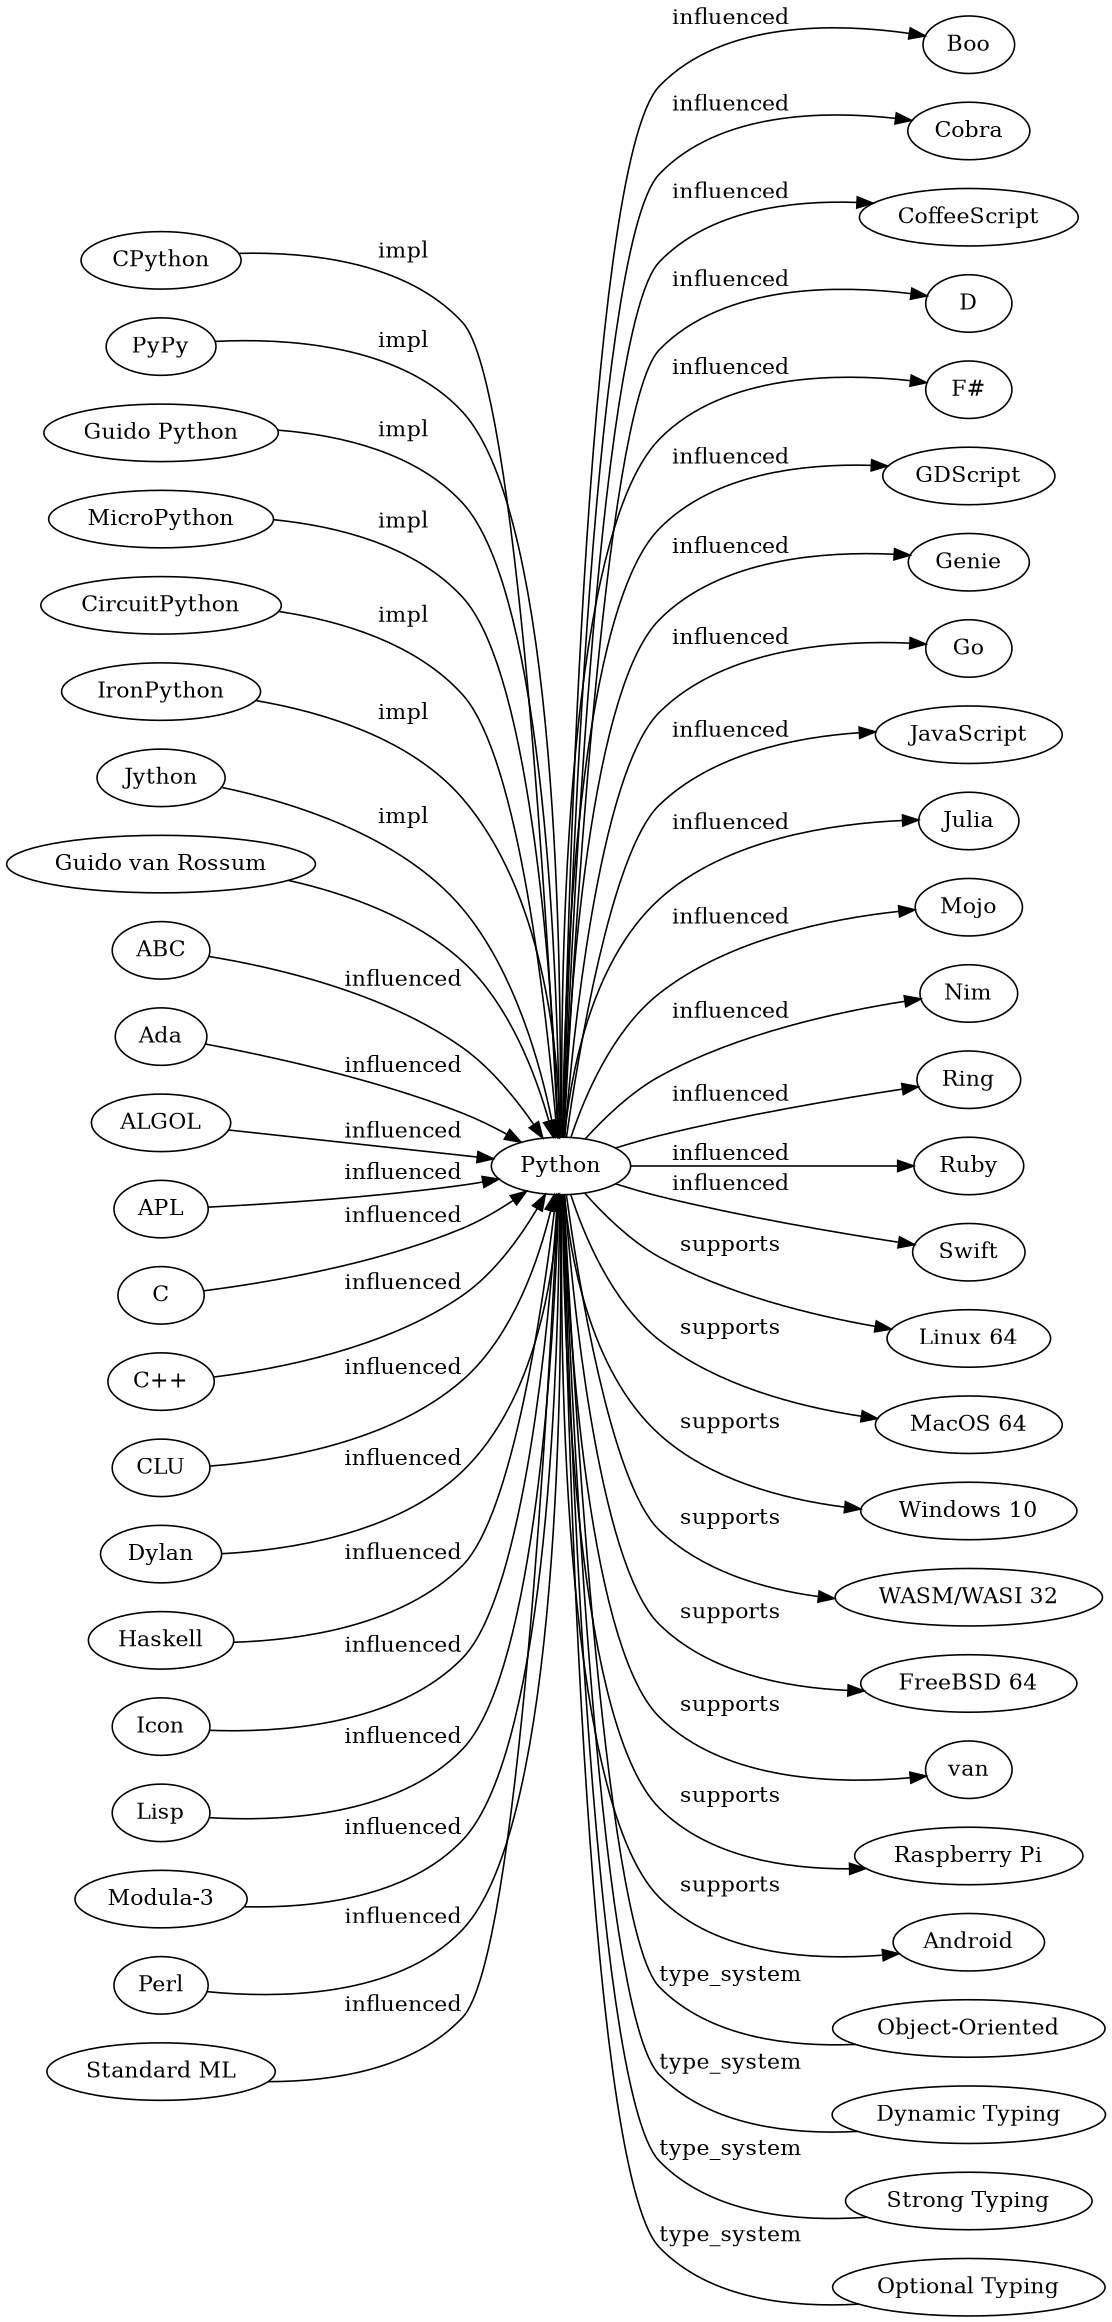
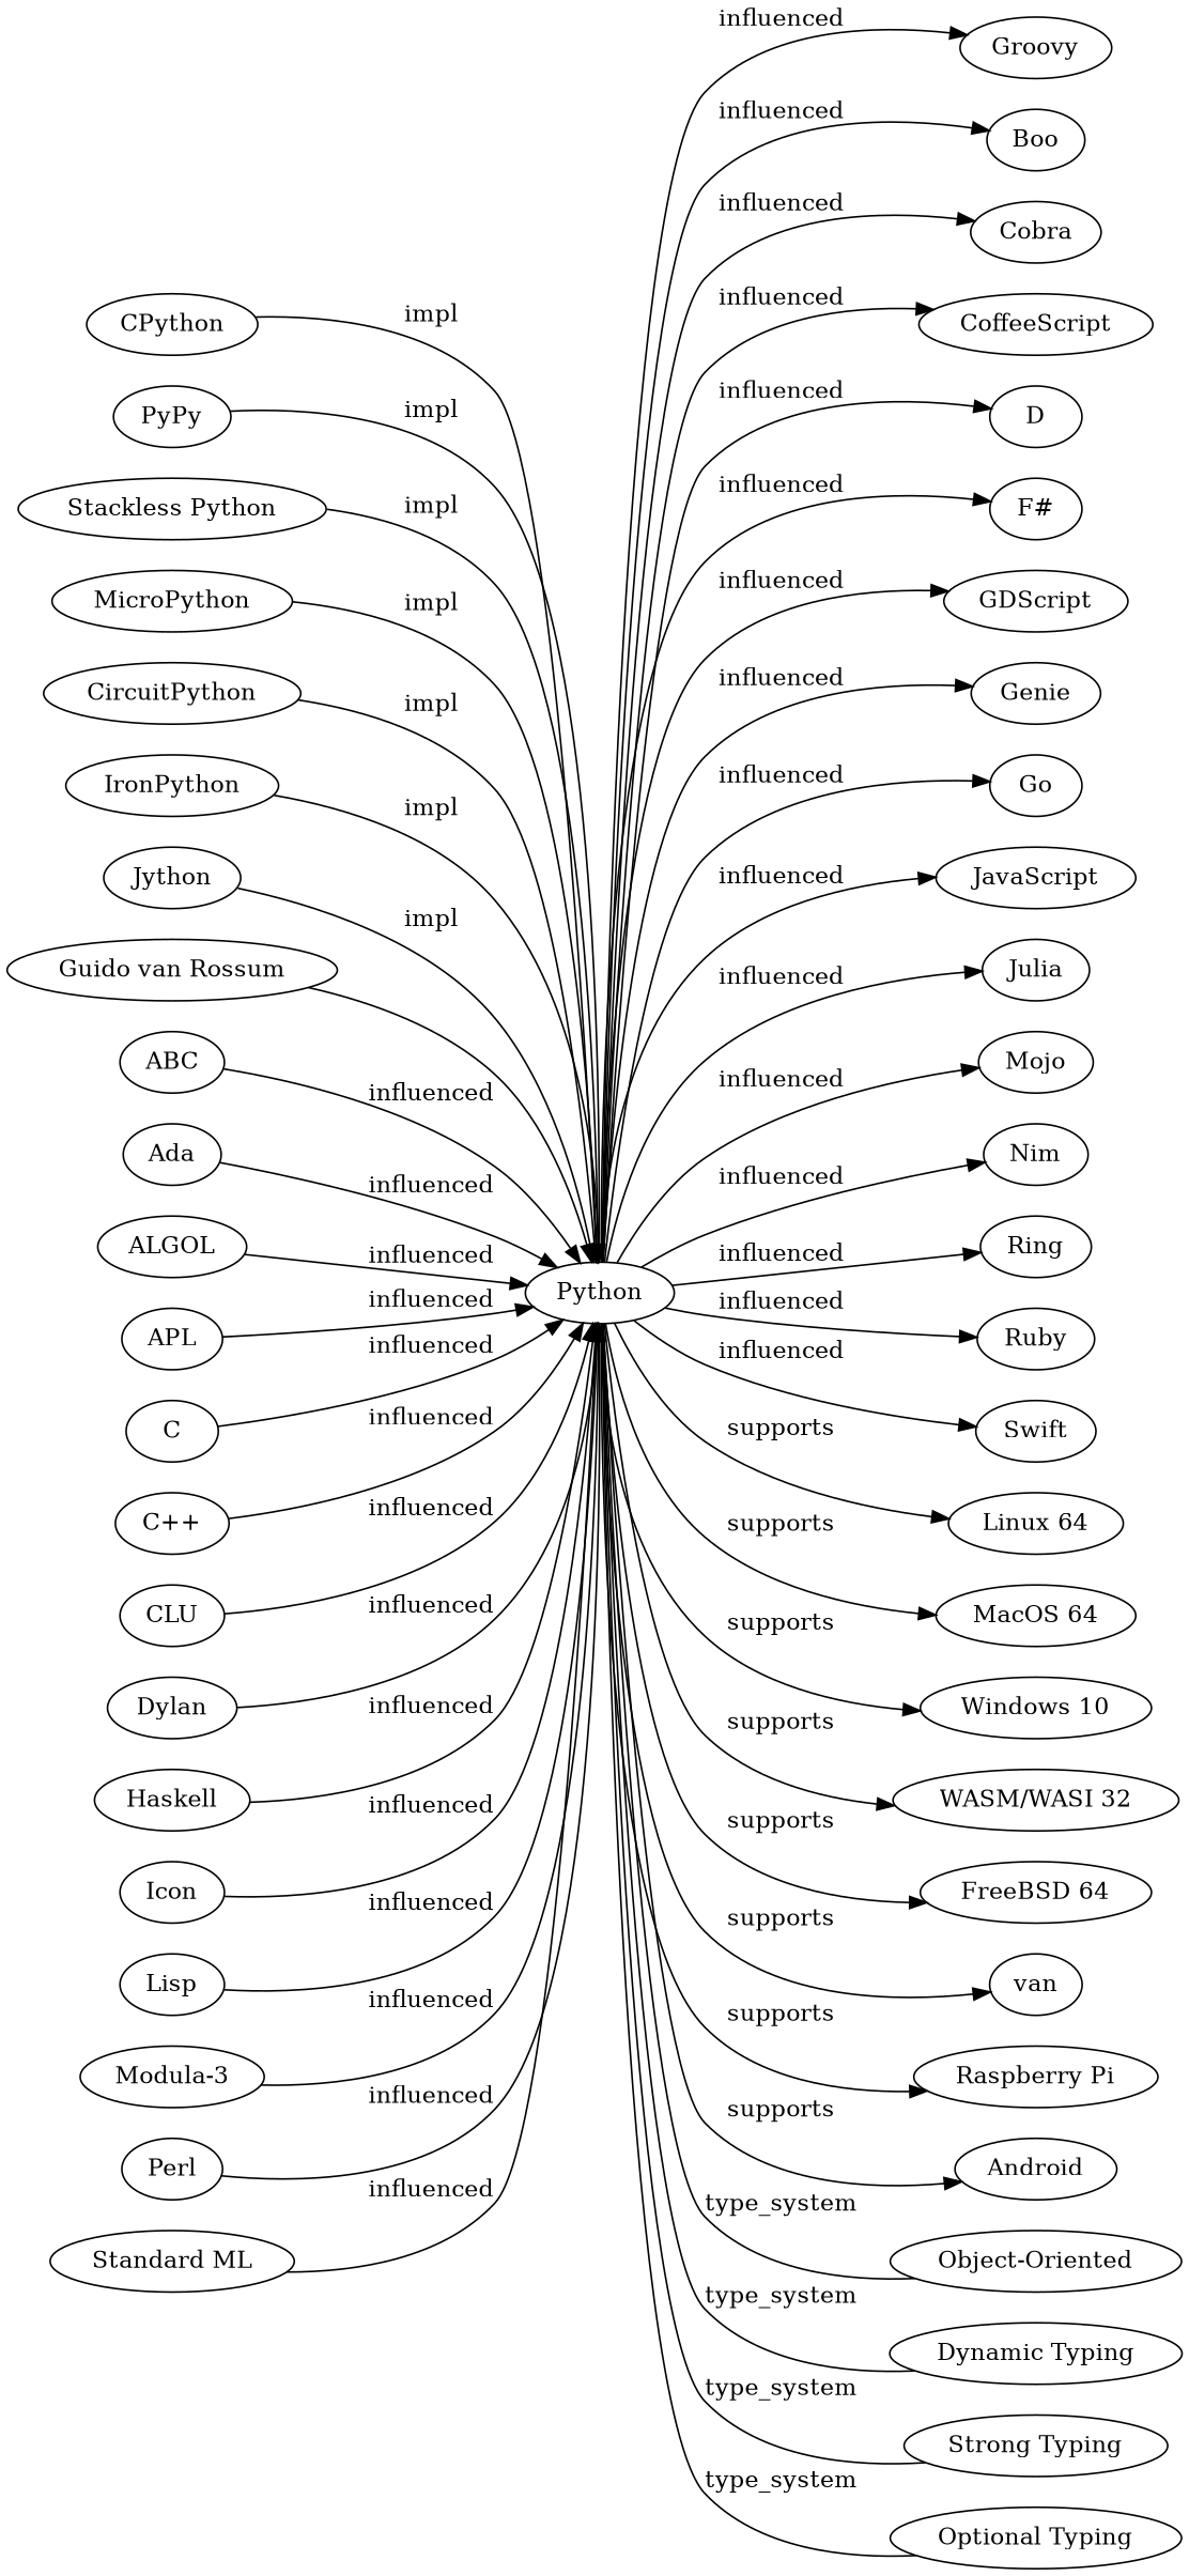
  digraph {
    rankdir=LR
    CPython
    Python
+   Groovy
    Boo
    Cobra
    CoffeeScript
    D
    "F#"
    GDScript
    Genie
    Go
    JavaScript
    Julia
    Mojo
    Nim
    Ring
    Ruby
    Swift
    "Linux 64"
    "MacOS 64"
    "Windows 10"
    "WASM/WASI 32"
    "FreeBSD 64"
    n24 [label=van]
    "Raspberry Pi"
    Android
    "Object-Oriented"
    "Dynamic Typing"
    "Strong Typing"
    "Optional Typing"
    PyPy
-   "Stackless Python" [label="Guido Python"]
+   "Stackless Python"
    MicroPython
    CircuitPython
    IronPython
    Jython
    "Guido van Rossum"
    ABC
    Ada
    ALGOL
    APL
    C
    "C++"
    CLU
    Dylan
    Haskell
    Icon
    Lisp
    "Modula-3"
    Perl
    "Standard ML"
    CPython -> Python [label=impl]
+   Python -> Groovy [label=influenced]
    Python -> Boo [label=influenced]
    Python -> Cobra [label=influenced]
    Python -> CoffeeScript [label=influenced]
    Python -> D [label=influenced]
    Python -> "F#" [label=influenced]
    Python -> GDScript [label=influenced]
    Python -> Genie [label=influenced]
    Python -> Go [label=influenced]
    Python -> JavaScript [label=influenced]
    Python -> Julia [label=influenced]
    Python -> Mojo [label=influenced]
    Python -> Nim [label=influenced]
    Python -> Ring [label=influenced]
    Python -> Ruby [label=influenced]
    Python -> Swift [label=influenced]
    Python -> "Linux 64" [label=supports]
    Python -> "MacOS 64" [label=supports]
    Python -> "Windows 10" [label=supports]
    Python -> "WASM/WASI 32" [label=supports]
    Python -> "FreeBSD 64" [label=supports]
    Python -> n24 [label=supports]
    Python -> "Raspberry Pi" [label=supports]
    Python -> Android [label=supports]
    Python -> "Object-Oriented" [dir=none label=type_system]
    Python -> "Dynamic Typing" [dir=none label=type_system]
    Python -> "Strong Typing" [dir=none label=type_system]
    Python -> "Optional Typing" [dir=none label=type_system]
    PyPy -> Python [label=impl]
    "Stackless Python" -> Python [label=impl]
    MicroPython -> Python [label=impl]
    CircuitPython -> Python [label=impl]
    IronPython -> Python [label=impl]
    Jython -> Python [label=impl]
    "Guido van Rossum" -> Python
    ABC -> Python [label=influenced]
    Ada -> Python [label=influenced]
    ALGOL -> Python [label=influenced]
    APL -> Python [label=influenced]
    C -> Python [label=influenced]
    "C++" -> Python [label=influenced]
    CLU -> Python [label=influenced]
    Dylan -> Python [label=influenced]
    Haskell -> Python [label=influenced]
    Icon -> Python [label=influenced]
    Lisp -> Python [label=influenced]
    "Modula-3" -> Python [label=influenced]
    Perl -> Python [label=influenced]
    "Standard ML" -> Python [label=influenced]
  }
